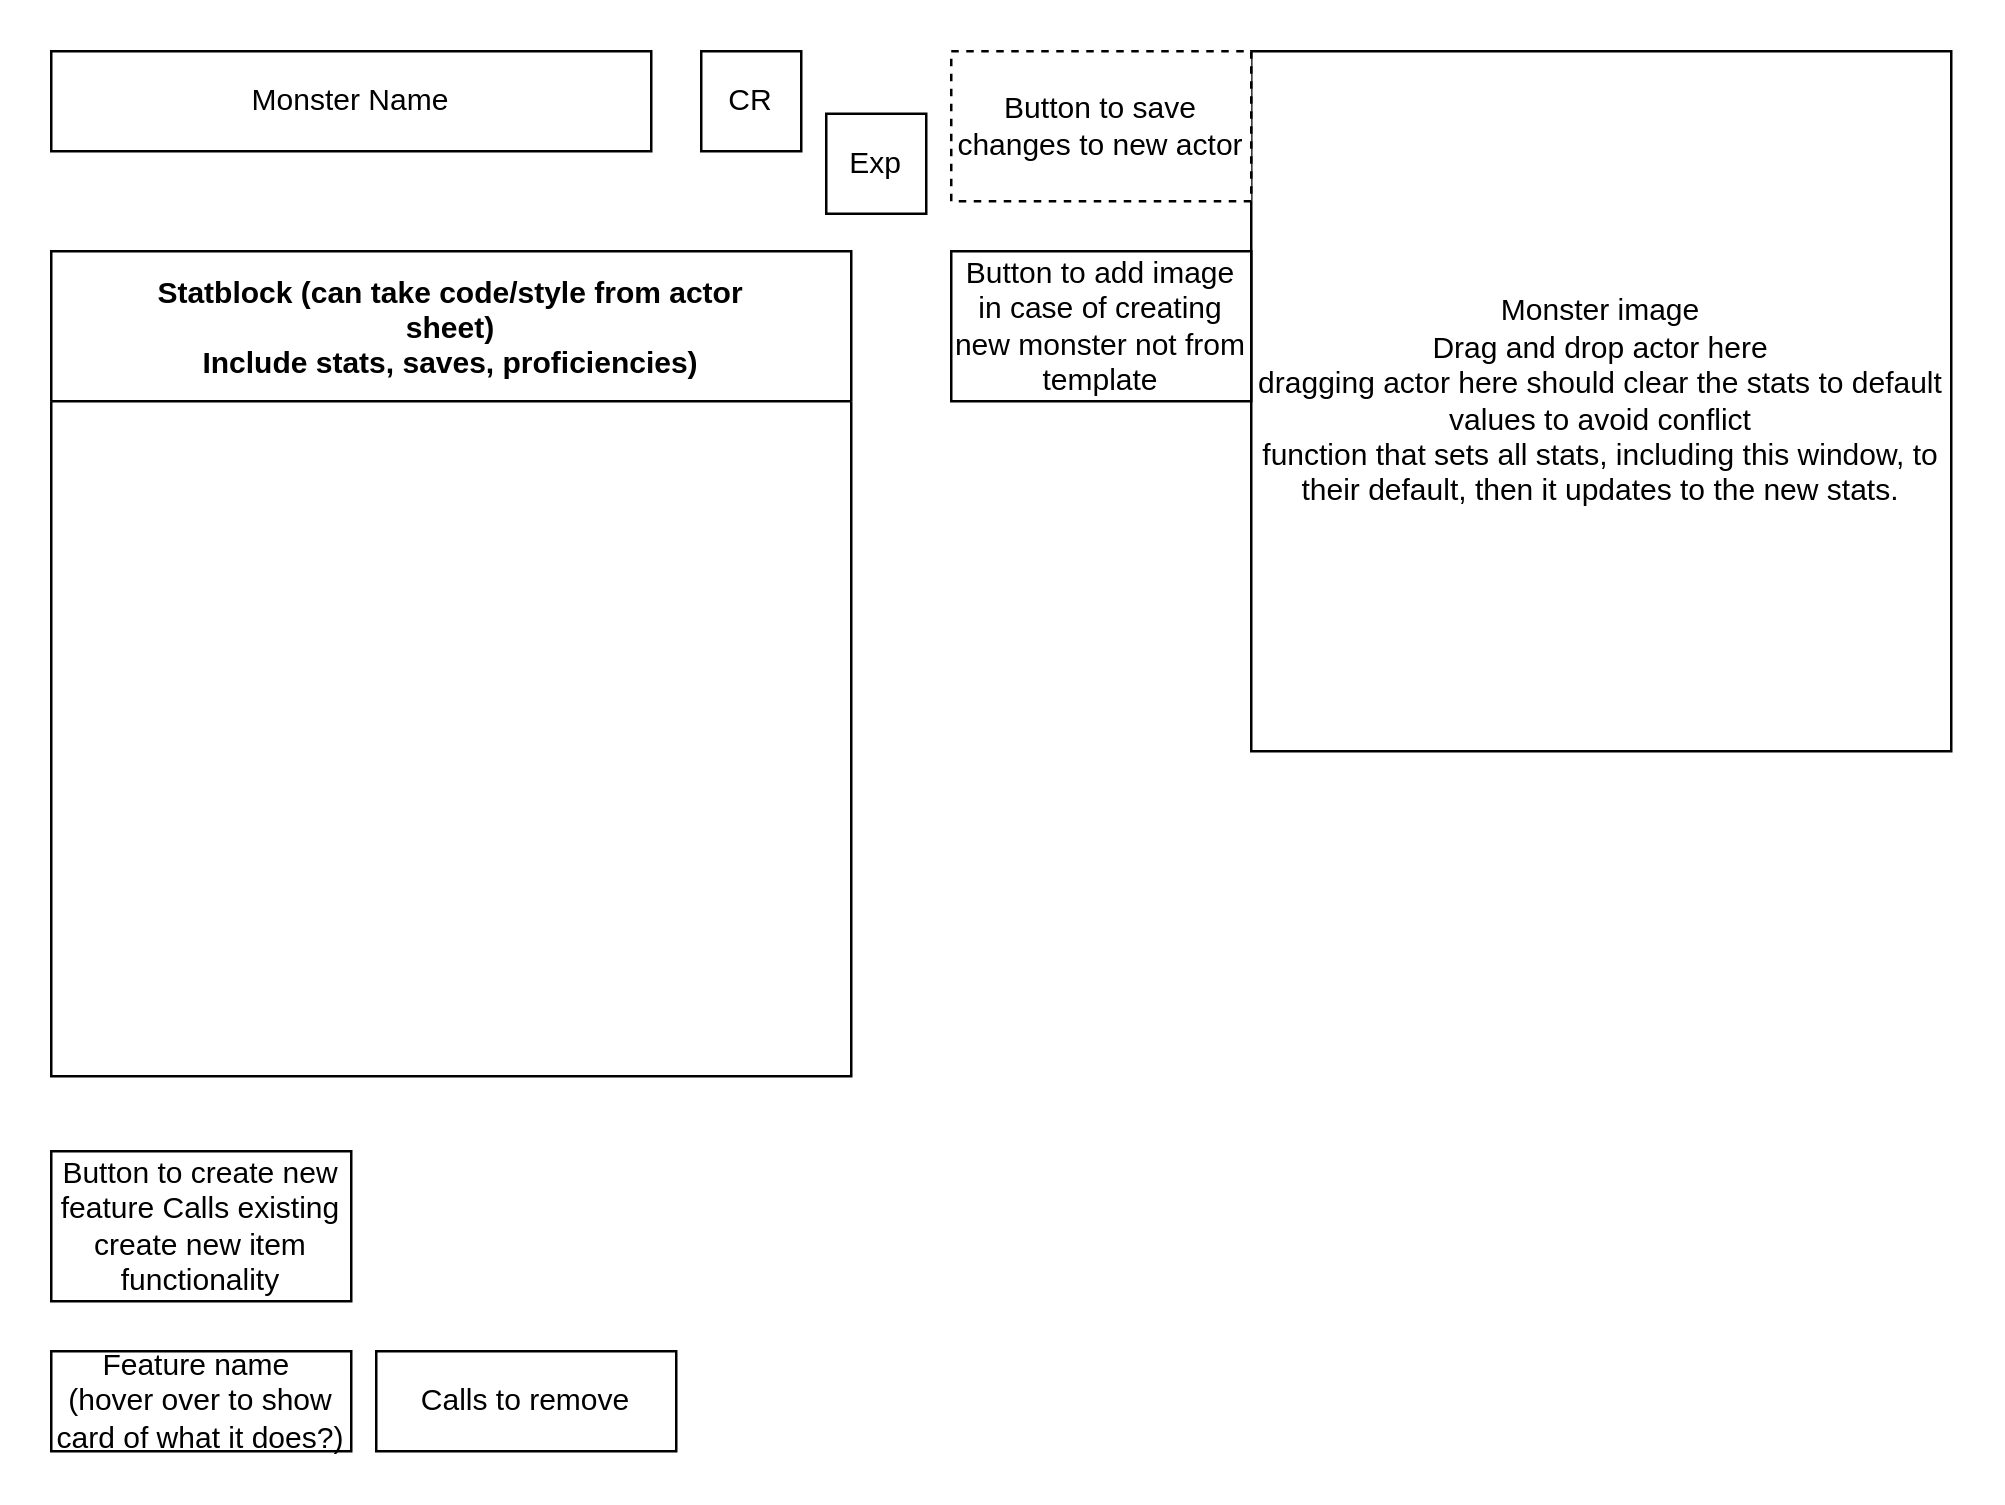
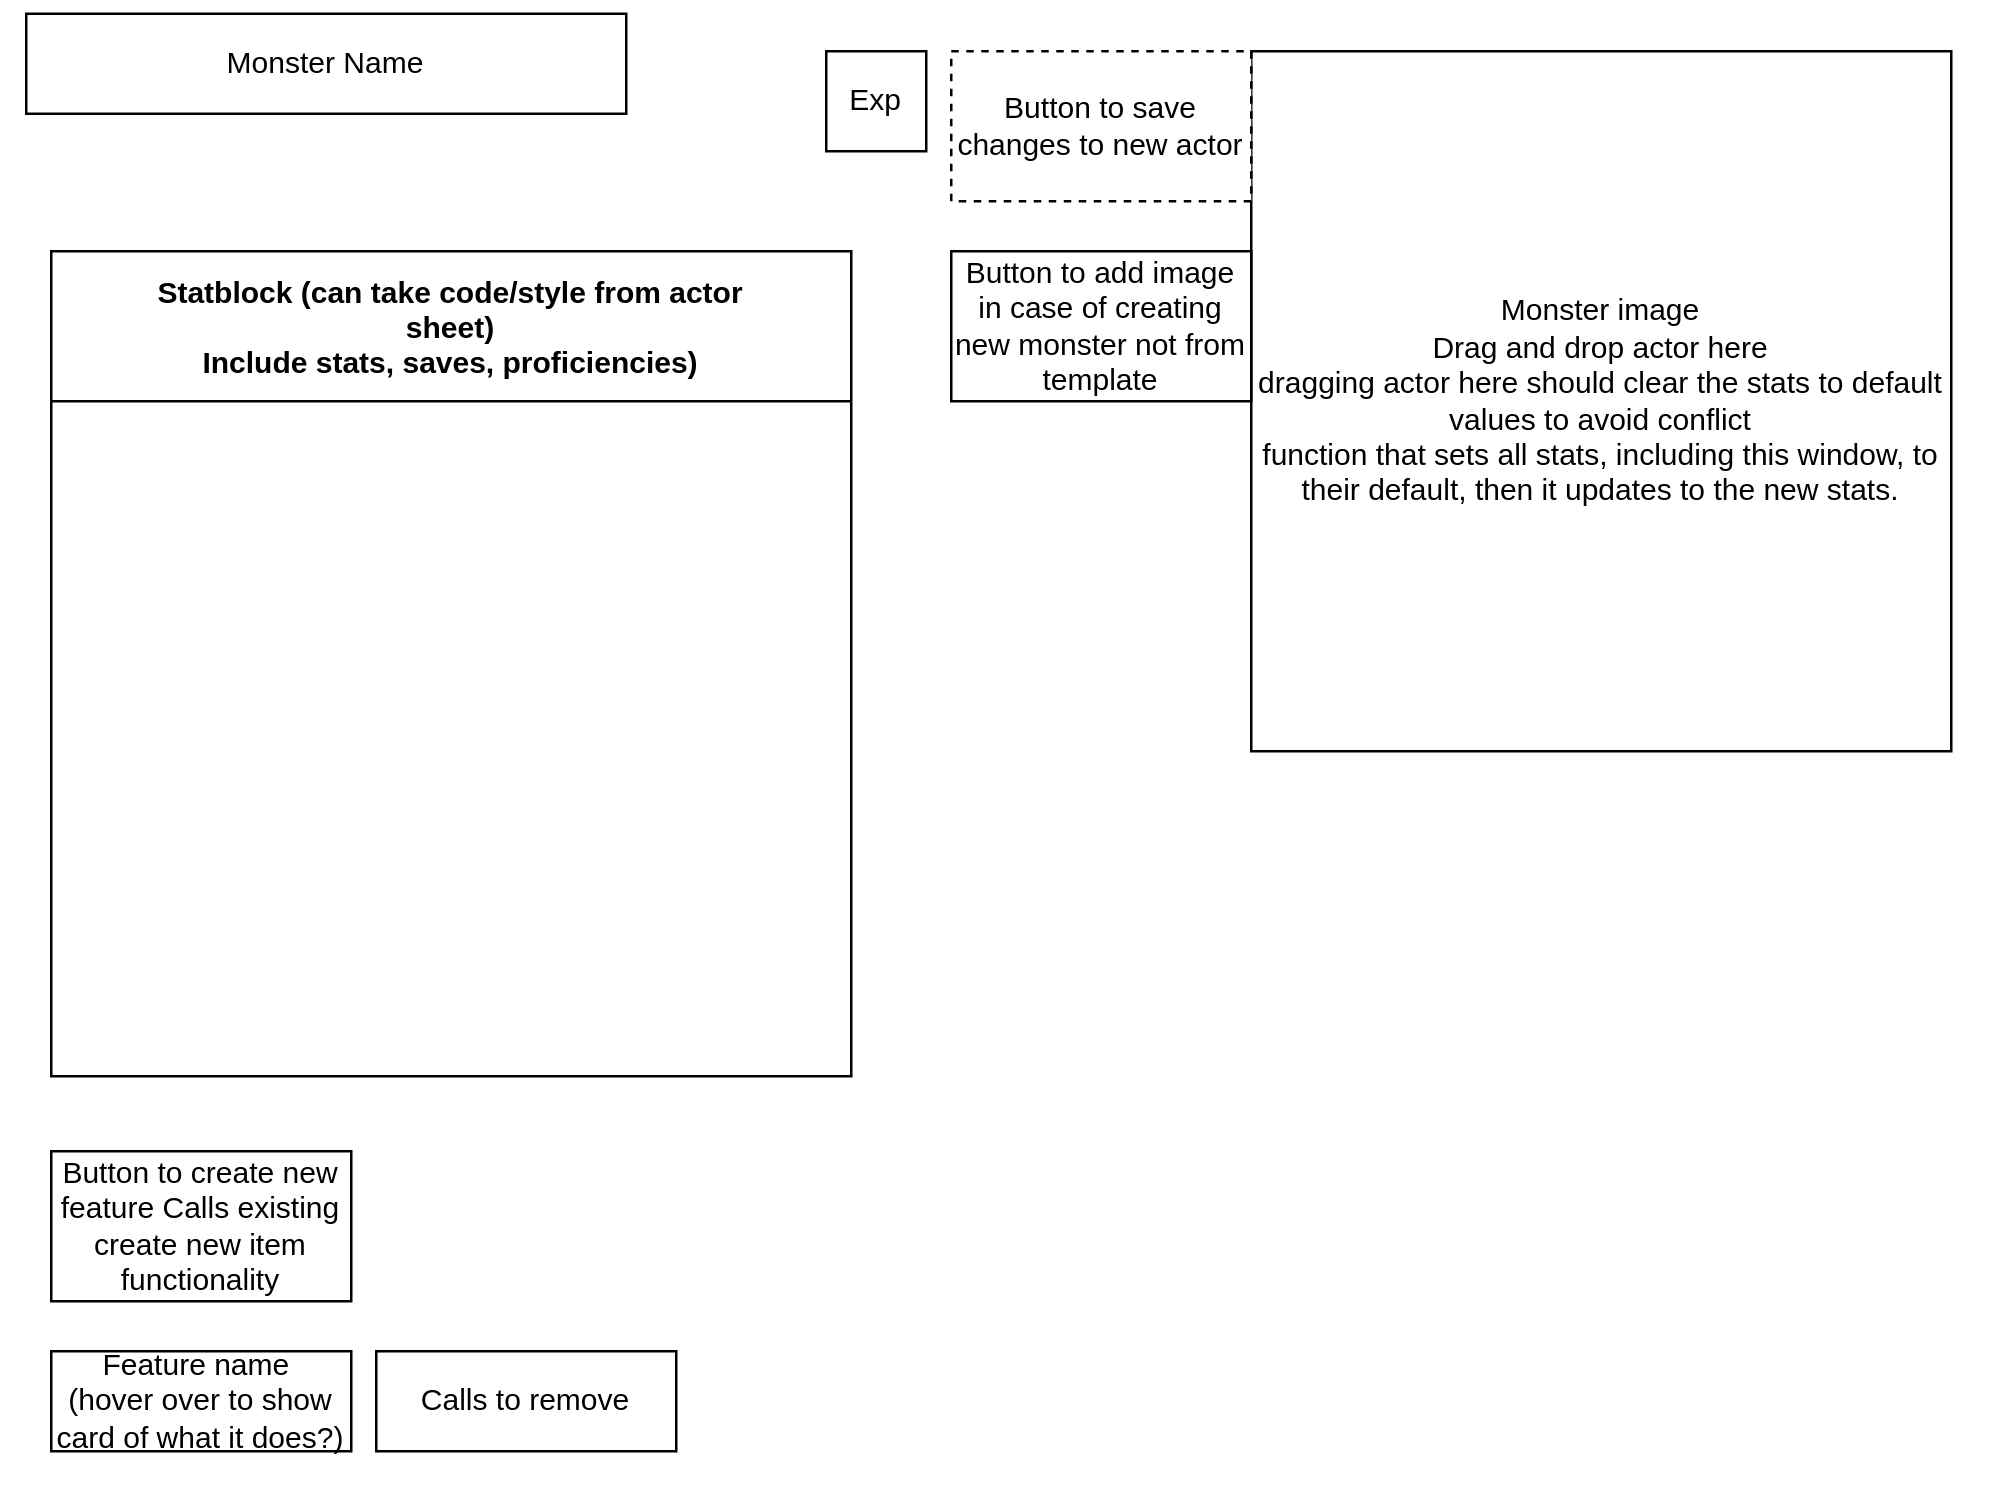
  <mxCell id="0" />
  <mxCell id="1" parent="0" />
- <mxCell id="2" value="Monster Name" style="rounded=0;whiteSpace=wrap;html=1;" parent="1" vertex="1"><mxGeometry x="20" y="20" width="240" height="40" as="geometry" /></mxCell>
- <mxCell id="3" value="CR" style="rounded=0;whiteSpace=wrap;html=1;" parent="1" vertex="1"><mxGeometry x="280" y="20" width="40" height="40" as="geometry" /></mxCell>
- <mxCell id="4" value="Exp" style="rounded=0;whiteSpace=wrap;html=1;" parent="1" vertex="1"><mxGeometry x="330" y="45" width="40" height="40" as="geometry" /></mxCell>
+ <mxCell id="2" value="Monster Name" style="rounded=0;whiteSpace=wrap;html=1;" parent="1" vertex="1"><mxGeometry x="10" y="5" width="240" height="40" as="geometry" /></mxCell>
+ <mxCell id="4" value="Exp" style="rounded=0;whiteSpace=wrap;html=1;" parent="1" vertex="1"><mxGeometry x="330" y="20" width="40" height="40" as="geometry" /></mxCell>
  <mxCell id="5" value="Monster image&lt;br&gt;Drag and drop actor here&lt;br&gt;dragging actor here should clear the stats to default values to avoid conflict&lt;br&gt;function that sets all stats, including this window, to their default, then it updates to the new stats." style="rounded=0;whiteSpace=wrap;html=1;" parent="1" vertex="1"><mxGeometry x="500" y="20" width="280" height="280" as="geometry" /></mxCell>
  <mxCell id="6" value="Statblock (can take code/style from actor&#10;sheet)&#10;Include stats, saves, proficiencies)" style="swimlane;startSize=60;" vertex="1" parent="1"><mxGeometry x="20" y="100" width="320" height="330" as="geometry"><mxRectangle x="40" y="120" width="130" height="23" as="alternateBounds" /></mxGeometry></mxCell>
  <mxCell id="7" value="Button to add image in case of creating new monster not from template" style="rounded=0;whiteSpace=wrap;html=1;" vertex="1" parent="1"><mxGeometry x="380" y="100" width="120" height="60" as="geometry" /></mxCell>
  <mxCell id="8" value="Button to save changes to new actor" style="rounded=0;whiteSpace=wrap;html=1;dashed=1;" vertex="1" parent="1"><mxGeometry x="380" y="20" width="120" height="60" as="geometry" /></mxCell>
  <mxCell id="9" value="Feature name&amp;nbsp;&lt;br&gt;(hover over to show card of what it does?)" style="rounded=0;whiteSpace=wrap;html=1;" vertex="1" parent="1"><mxGeometry x="20" y="540" width="120" height="40" as="geometry" /></mxCell>
  <mxCell id="10" value="Calls to remove" style="rounded=0;whiteSpace=wrap;html=1;" vertex="1" parent="1"><mxGeometry x="150" y="540" width="120" height="40" as="geometry" /></mxCell>
  <mxCell id="11" value="Button to create new feature Calls existing create new item functionality" style="rounded=0;whiteSpace=wrap;html=1;" vertex="1" parent="1"><mxGeometry x="20" y="460" width="120" height="60" as="geometry" /></mxCell>
